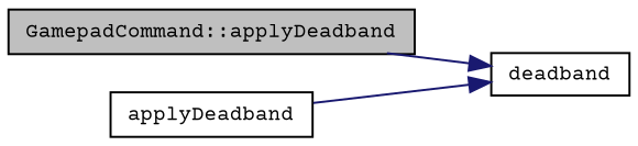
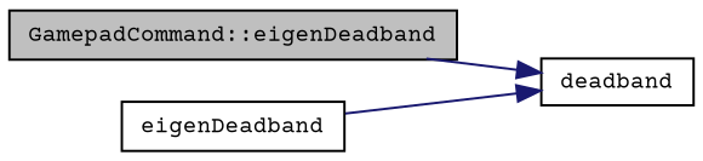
  digraph {
    fontname="Courier Prime"
    rankdir=LR
    node [color=black fillcolor=white fontname="Courier Prime" fontsize=10 shape=record style=filled]
    edge [color=midnightblue fontname="Courier Prime" fontsize=10 labelfontname=FreeSans labelfontsize=10 style=solid]
-   n1 [fillcolor=grey75 fontcolor=black height=0.2 label="GamepadCommand::applyDeadband" width=0.4]
+   n1 [fillcolor=grey75 fontcolor=black height=0.2 label="GamepadCommand::eigenDeadband" width=0.4]
    n2 [height=0.2 label=deadband width=0.4]
-   n3 [height=0.2 label=applyDeadband width=0.4]
+   n3 [height=0.2 label=eigenDeadband width=0.4]
    n1 -> n2
    n3 -> n2
  }
